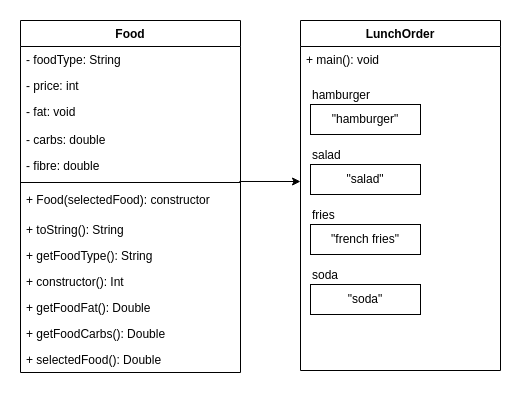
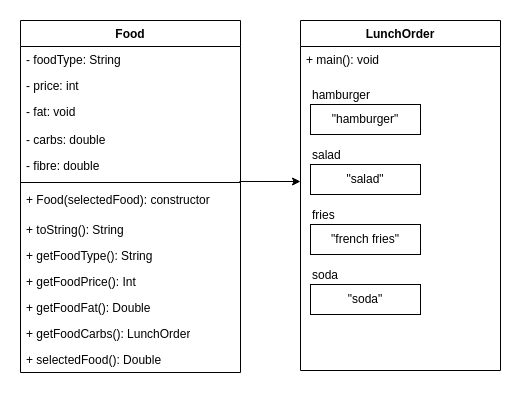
  <mxCell id="0" />
  <mxCell id="1" parent="0" />
  <mxCell id="2" value="Food" style="swimlane;fontStyle=1;align=center;verticalAlign=top;childLayout=stackLayout;horizontal=1;startSize=26;horizontalStack=0;resizeParent=1;resizeParentMax=0;resizeLast=0;collapsible=1;marginBottom=0;whiteSpace=wrap;html=1;movable=0;resizable=0;rotatable=0;deletable=0;editable=0;locked=1;connectable=0;" vertex="1" parent="1"><mxGeometry x="20" y="20" width="220" height="352" as="geometry" /></mxCell>
  <mxCell id="3" value="- foodType: String" style="text;strokeColor=none;fillColor=none;align=left;verticalAlign=top;spacingLeft=4;spacingRight=4;overflow=hidden;rotatable=0;points=[[0,0.5],[1,0.5]];portConstraint=eastwest;whiteSpace=wrap;html=1;rounded=0;shadow=0;glass=0;" vertex="1" parent="2"><mxGeometry y="26" width="220" height="26" as="geometry" /></mxCell>
  <mxCell id="4" value="- price: int" style="text;strokeColor=none;fillColor=none;align=left;verticalAlign=top;spacingLeft=4;spacingRight=4;overflow=hidden;rotatable=0;points=[[0,0.5],[1,0.5]];portConstraint=eastwest;whiteSpace=wrap;html=1;" vertex="1" parent="2"><mxGeometry y="52" width="220" height="26" as="geometry" /></mxCell>
  <mxCell id="5" value="- fat: void" style="text;strokeColor=none;fillColor=none;align=left;verticalAlign=top;spacingLeft=4;spacingRight=4;overflow=hidden;rotatable=0;points=[[0,0.5],[1,0.5]];portConstraint=eastwest;whiteSpace=wrap;html=1;" vertex="1" parent="2"><mxGeometry y="78" width="220" height="28" as="geometry" /></mxCell>
  <mxCell id="6" value="- carbs: double" style="text;strokeColor=none;fillColor=none;align=left;verticalAlign=top;spacingLeft=4;spacingRight=4;overflow=hidden;rotatable=0;points=[[0,0.5],[1,0.5]];portConstraint=eastwest;whiteSpace=wrap;html=1;" vertex="1" parent="2"><mxGeometry y="106" width="220" height="26" as="geometry" /></mxCell>
  <mxCell id="7" value="- fibre: double" style="text;strokeColor=none;fillColor=none;align=left;verticalAlign=top;spacingLeft=4;spacingRight=4;overflow=hidden;rotatable=0;points=[[0,0.5],[1,0.5]];portConstraint=eastwest;whiteSpace=wrap;html=1;" vertex="1" parent="2"><mxGeometry y="132" width="220" height="26" as="geometry" /></mxCell>
  <mxCell id="8" value="" style="line;strokeWidth=1;fillColor=none;align=left;verticalAlign=middle;spacingTop=-1;spacingLeft=3;spacingRight=3;rotatable=0;labelPosition=right;points=[];portConstraint=eastwest;strokeColor=inherit;" vertex="1" parent="2"><mxGeometry y="158" width="220" height="8" as="geometry" /></mxCell>
  <mxCell id="9" value="&lt;div&gt;+ Food(selectedFood): constructor&lt;/div&gt;" style="text;strokeColor=none;fillColor=none;align=left;verticalAlign=top;spacingLeft=4;spacingRight=4;overflow=hidden;rotatable=0;points=[[0,0.5],[1,0.5]];portConstraint=eastwest;whiteSpace=wrap;html=1;" vertex="1" parent="2"><mxGeometry y="166" width="220" height="30" as="geometry" /></mxCell>
  <mxCell id="10" value="+ toString(): String" style="text;strokeColor=none;fillColor=none;align=left;verticalAlign=top;spacingLeft=4;spacingRight=4;overflow=hidden;rotatable=0;points=[[0,0.5],[1,0.5]];portConstraint=eastwest;whiteSpace=wrap;html=1;" vertex="1" parent="2"><mxGeometry y="196" width="220" height="26" as="geometry" /></mxCell>
  <mxCell id="11" value="+ getFoodType(): String" style="text;strokeColor=none;fillColor=none;align=left;verticalAlign=top;spacingLeft=4;spacingRight=4;overflow=hidden;rotatable=0;points=[[0,0.5],[1,0.5]];portConstraint=eastwest;whiteSpace=wrap;html=1;" vertex="1" parent="2"><mxGeometry y="222" width="220" height="26" as="geometry" /></mxCell>
- <mxCell id="12" value="+ constructor(): Int" style="text;strokeColor=none;fillColor=none;align=left;verticalAlign=top;spacingLeft=4;spacingRight=4;overflow=hidden;rotatable=0;points=[[0,0.5],[1,0.5]];portConstraint=eastwest;whiteSpace=wrap;html=1;" vertex="1" parent="2"><mxGeometry y="248" width="220" height="26" as="geometry" /></mxCell>
+ <mxCell id="12" value="+ getFoodPrice(): Int" style="text;strokeColor=none;fillColor=none;align=left;verticalAlign=top;spacingLeft=4;spacingRight=4;overflow=hidden;rotatable=0;points=[[0,0.5],[1,0.5]];portConstraint=eastwest;whiteSpace=wrap;html=1;" vertex="1" parent="2"><mxGeometry y="248" width="220" height="26" as="geometry" /></mxCell>
  <mxCell id="13" value="+ getFoodFat(): Double" style="text;strokeColor=none;fillColor=none;align=left;verticalAlign=top;spacingLeft=4;spacingRight=4;overflow=hidden;rotatable=0;points=[[0,0.5],[1,0.5]];portConstraint=eastwest;whiteSpace=wrap;html=1;" vertex="1" parent="2"><mxGeometry y="274" width="220" height="26" as="geometry" /></mxCell>
- <mxCell id="14" value="+ getFoodCarbs(): Double" style="text;strokeColor=none;fillColor=none;align=left;verticalAlign=top;spacingLeft=4;spacingRight=4;overflow=hidden;rotatable=0;points=[[0,0.5],[1,0.5]];portConstraint=eastwest;whiteSpace=wrap;html=1;" vertex="1" parent="2"><mxGeometry y="300" width="220" height="26" as="geometry" /></mxCell>
+ <mxCell id="14" value="+ getFoodCarbs(): LunchOrder" style="text;strokeColor=none;fillColor=none;align=left;verticalAlign=top;spacingLeft=4;spacingRight=4;overflow=hidden;rotatable=0;points=[[0,0.5],[1,0.5]];portConstraint=eastwest;whiteSpace=wrap;html=1;" vertex="1" parent="2"><mxGeometry y="300" width="220" height="26" as="geometry" /></mxCell>
  <mxCell id="15" value="+ selectedFood(): Double" style="text;strokeColor=none;fillColor=none;align=left;verticalAlign=top;spacingLeft=4;spacingRight=4;overflow=hidden;rotatable=0;points=[[0,0.5],[1,0.5]];portConstraint=eastwest;whiteSpace=wrap;html=1;" vertex="1" parent="2"><mxGeometry y="326" width="220" height="26" as="geometry" /></mxCell>
  <mxCell id="16" value="LunchOrder" style="swimlane;fontStyle=1;align=center;verticalAlign=top;childLayout=stackLayout;horizontal=1;startSize=26;horizontalStack=0;resizeParent=1;resizeParentMax=0;resizeLast=0;collapsible=1;marginBottom=0;whiteSpace=wrap;html=1;movable=0;resizable=0;rotatable=0;deletable=0;editable=0;locked=1;connectable=0;" vertex="1" parent="1"><mxGeometry x="300" y="20" width="200" height="350" as="geometry" /></mxCell>
  <mxCell id="17" value="+ main(): void" style="text;strokeColor=none;fillColor=none;align=left;verticalAlign=top;spacingLeft=4;spacingRight=4;overflow=hidden;rotatable=0;points=[[0,0.5],[1,0.5]];portConstraint=eastwest;whiteSpace=wrap;html=1;movable=0;resizable=0;deletable=0;editable=0;locked=1;connectable=0;" vertex="1" parent="16"><mxGeometry y="26" width="200" height="324" as="geometry" /></mxCell>
  <mxCell id="18" value="&quot;hamburger&quot;" style="html=1;whiteSpace=wrap;movable=1;resizable=1;rotatable=1;deletable=1;editable=1;locked=0;connectable=1;" vertex="1" parent="1"><mxGeometry x="310" y="104" width="110" height="30" as="geometry" /></mxCell>
  <mxCell id="19" value="" style="endArrow=classic;html=1;rounded=0;exitX=0.995;exitY=1.115;exitDx=0;exitDy=0;exitPerimeter=0;" edge="1" parent="1" source="7"><mxGeometry width="50" height="50" relative="1" as="geometry"><mxPoint x="310" y="-10" as="sourcePoint" /><mxPoint x="300" y="181" as="targetPoint" /></mxGeometry></mxCell>
  <mxCell id="20" value="hamburger" style="text;html=1;align=left;verticalAlign=middle;whiteSpace=wrap;rounded=0;" vertex="1" parent="1"><mxGeometry x="310" y="80" width="110" height="30" as="geometry" /></mxCell>
  <mxCell id="21" value="&quot;salad&quot;" style="html=1;whiteSpace=wrap;movable=1;resizable=1;rotatable=1;deletable=1;editable=1;locked=0;connectable=1;" vertex="1" parent="1"><mxGeometry x="310" y="164" width="110" height="30" as="geometry" /></mxCell>
  <mxCell id="22" value="salad" style="text;html=1;align=left;verticalAlign=middle;whiteSpace=wrap;rounded=0;" vertex="1" parent="1"><mxGeometry x="310" y="140" width="110" height="30" as="geometry" /></mxCell>
  <mxCell id="23" value="&quot;french fries&quot;" style="html=1;whiteSpace=wrap;movable=1;resizable=1;rotatable=1;deletable=1;editable=1;locked=0;connectable=1;" vertex="1" parent="1"><mxGeometry x="310" y="224" width="110" height="30" as="geometry" /></mxCell>
  <mxCell id="24" value="fries" style="text;html=1;align=left;verticalAlign=middle;whiteSpace=wrap;rounded=0;" vertex="1" parent="1"><mxGeometry x="310" y="200" width="110" height="30" as="geometry" /></mxCell>
  <mxCell id="25" value="&quot;soda&quot;" style="html=1;whiteSpace=wrap;movable=1;resizable=1;rotatable=1;deletable=1;editable=1;locked=0;connectable=1;" vertex="1" parent="1"><mxGeometry x="310" y="284" width="110" height="30" as="geometry" /></mxCell>
  <mxCell id="26" value="soda" style="text;html=1;align=left;verticalAlign=middle;whiteSpace=wrap;rounded=0;" vertex="1" parent="1"><mxGeometry x="310" y="260" width="110" height="30" as="geometry" /></mxCell>
